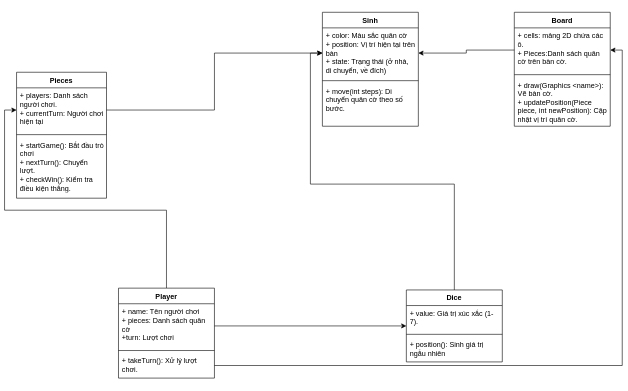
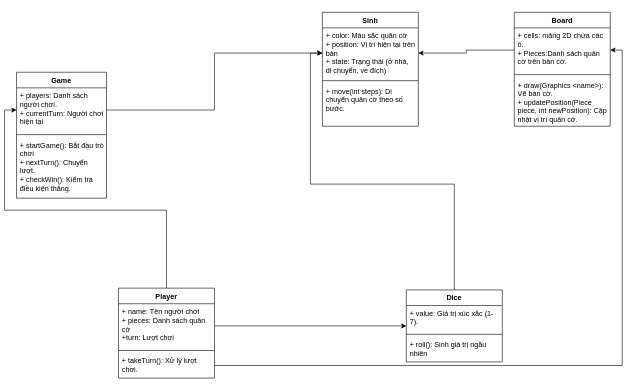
  <mxCell id="0" />
  <mxCell id="1" parent="0" />
  <mxCell id="2" value="Board" style="swimlane;fontStyle=1;align=center;verticalAlign=top;childLayout=stackLayout;horizontal=1;startSize=26;horizontalStack=0;resizeParent=1;resizeParentMax=0;resizeLast=0;collapsible=1;marginBottom=0;whiteSpace=wrap;html=1;" vertex="1" parent="1"><mxGeometry x="850" y="20" width="160" height="190" as="geometry" /></mxCell>
  <mxCell id="3" value="+ cells: mảng 2D chứa các ô.&lt;div&gt;+ Pieces:Danh sách quân cờ trên bàn cờ.&lt;/div&gt;" style="text;strokeColor=none;fillColor=none;align=left;verticalAlign=top;spacingLeft=4;spacingRight=4;overflow=hidden;rotatable=0;points=[[0,0.5],[1,0.5]];portConstraint=eastwest;whiteSpace=wrap;html=1;" vertex="1" parent="2"><mxGeometry y="26" width="160" height="74" as="geometry" /></mxCell>
  <mxCell id="4" value="" style="line;strokeWidth=1;fillColor=none;align=left;verticalAlign=middle;spacingTop=-1;spacingLeft=3;spacingRight=3;rotatable=0;labelPosition=right;points=[];portConstraint=eastwest;strokeColor=inherit;" vertex="1" parent="2"><mxGeometry y="100" width="160" height="8" as="geometry" /></mxCell>
  <mxCell id="5" value="+ draw(Graphics &amp;lt;name&amp;gt;): Vẽ bàn cờ.&lt;div&gt;+ updatePosition(Piece piece, int newPosition): Cập nhật vị trí quân cờ.&lt;/div&gt;" style="text;strokeColor=none;fillColor=none;align=left;verticalAlign=top;spacingLeft=4;spacingRight=4;overflow=hidden;rotatable=0;points=[[0,0.5],[1,0.5]];portConstraint=eastwest;whiteSpace=wrap;html=1;" vertex="1" parent="2"><mxGeometry y="108" width="160" height="82" as="geometry" /></mxCell>
  <mxCell id="6" value="Sinh" style="swimlane;fontStyle=1;align=center;verticalAlign=top;childLayout=stackLayout;horizontal=1;startSize=26;horizontalStack=0;resizeParent=1;resizeParentMax=0;resizeLast=0;collapsible=1;marginBottom=0;whiteSpace=wrap;html=1;" vertex="1" parent="1"><mxGeometry x="530" y="20" width="160" height="190" as="geometry" /></mxCell>
  <mxCell id="7" value="+ color: Màu sắc quân cờ&lt;div&gt;+ position: Vị trí hiện tại trên bàn&lt;/div&gt;&lt;div&gt;+ state: Trạng thái (ở nhà, di chuyển, về đích)&lt;/div&gt;" style="text;strokeColor=none;fillColor=none;align=left;verticalAlign=top;spacingLeft=4;spacingRight=4;overflow=hidden;rotatable=0;points=[[0,0.5],[1,0.5]];portConstraint=eastwest;whiteSpace=wrap;html=1;" vertex="1" parent="6"><mxGeometry y="26" width="160" height="84" as="geometry" /></mxCell>
  <mxCell id="8" value="" style="line;strokeWidth=1;fillColor=none;align=left;verticalAlign=middle;spacingTop=-1;spacingLeft=3;spacingRight=3;rotatable=0;labelPosition=right;points=[];portConstraint=eastwest;strokeColor=inherit;" vertex="1" parent="6"><mxGeometry y="110" width="160" height="8" as="geometry" /></mxCell>
  <mxCell id="9" value="+ move(int steps): Di chuyển quân cờ theo số bước." style="text;strokeColor=none;fillColor=none;align=left;verticalAlign=top;spacingLeft=4;spacingRight=4;overflow=hidden;rotatable=0;points=[[0,0.5],[1,0.5]];portConstraint=eastwest;whiteSpace=wrap;html=1;" vertex="1" parent="6"><mxGeometry y="118" width="160" height="72" as="geometry" /></mxCell>
  <mxCell id="10" style="edgeStyle=orthogonalEdgeStyle;rounded=0;orthogonalLoop=1;jettySize=auto;html=1;exitX=0.5;exitY=0;exitDx=0;exitDy=0;entryX=0;entryY=0.5;entryDx=0;entryDy=0;" edge="1" parent="1" source="11" target="21"><mxGeometry relative="1" as="geometry" /></mxCell>
  <mxCell id="11" value="Player" style="swimlane;fontStyle=1;align=center;verticalAlign=top;childLayout=stackLayout;horizontal=1;startSize=26;horizontalStack=0;resizeParent=1;resizeParentMax=0;resizeLast=0;collapsible=1;marginBottom=0;whiteSpace=wrap;html=1;" vertex="1" parent="1"><mxGeometry x="190" y="480" width="160" height="150" as="geometry" /></mxCell>
  <mxCell id="12" value="+ name: Tên người chơi&lt;div&gt;+ pieces: Danh sách quân cờ&lt;/div&gt;&lt;div&gt;+turn: Lượt chơi&lt;/div&gt;" style="text;strokeColor=none;fillColor=none;align=left;verticalAlign=top;spacingLeft=4;spacingRight=4;overflow=hidden;rotatable=0;points=[[0,0.5],[1,0.5]];portConstraint=eastwest;whiteSpace=wrap;html=1;" vertex="1" parent="11"><mxGeometry y="26" width="160" height="74" as="geometry" /></mxCell>
  <mxCell id="13" value="" style="line;strokeWidth=1;fillColor=none;align=left;verticalAlign=middle;spacingTop=-1;spacingLeft=3;spacingRight=3;rotatable=0;labelPosition=right;points=[];portConstraint=eastwest;strokeColor=inherit;" vertex="1" parent="11"><mxGeometry y="100" width="160" height="8" as="geometry" /></mxCell>
  <mxCell id="14" value="+ takeTurn(): Xử lý lượt chơi." style="text;strokeColor=none;fillColor=none;align=left;verticalAlign=top;spacingLeft=4;spacingRight=4;overflow=hidden;rotatable=0;points=[[0,0.5],[1,0.5]];portConstraint=eastwest;whiteSpace=wrap;html=1;" vertex="1" parent="11"><mxGeometry y="108" width="160" height="42" as="geometry" /></mxCell>
  <mxCell id="15" style="edgeStyle=orthogonalEdgeStyle;rounded=0;orthogonalLoop=1;jettySize=auto;html=1;exitX=0.5;exitY=0;exitDx=0;exitDy=0;entryX=0;entryY=0.5;entryDx=0;entryDy=0;" edge="1" parent="1" source="16" target="7"><mxGeometry relative="1" as="geometry" /></mxCell>
  <mxCell id="16" value="Dice" style="swimlane;fontStyle=1;align=center;verticalAlign=top;childLayout=stackLayout;horizontal=1;startSize=26;horizontalStack=0;resizeParent=1;resizeParentMax=0;resizeLast=0;collapsible=1;marginBottom=0;whiteSpace=wrap;html=1;" vertex="1" parent="1"><mxGeometry x="670" y="483" width="160" height="120" as="geometry" /></mxCell>
  <mxCell id="17" value="+ value: Giá trị xúc xắc (1-7)." style="text;strokeColor=none;fillColor=none;align=left;verticalAlign=top;spacingLeft=4;spacingRight=4;overflow=hidden;rotatable=0;points=[[0,0.5],[1,0.5]];portConstraint=eastwest;whiteSpace=wrap;html=1;" vertex="1" parent="16"><mxGeometry y="26" width="160" height="44" as="geometry" /></mxCell>
  <mxCell id="18" value="" style="line;strokeWidth=1;fillColor=none;align=left;verticalAlign=middle;spacingTop=-1;spacingLeft=3;spacingRight=3;rotatable=0;labelPosition=right;points=[];portConstraint=eastwest;strokeColor=inherit;" vertex="1" parent="16"><mxGeometry y="70" width="160" height="8" as="geometry" /></mxCell>
- <mxCell id="19" value="+ position(): Sinh giá trị ngẫu nhiên" style="text;strokeColor=none;fillColor=none;align=left;verticalAlign=top;spacingLeft=4;spacingRight=4;overflow=hidden;rotatable=0;points=[[0,0.5],[1,0.5]];portConstraint=eastwest;whiteSpace=wrap;html=1;" vertex="1" parent="16"><mxGeometry y="78" width="160" height="42" as="geometry" /></mxCell>
- <mxCell id="20" value="Pieces" style="swimlane;fontStyle=1;align=center;verticalAlign=top;childLayout=stackLayout;horizontal=1;startSize=26;horizontalStack=0;resizeParent=1;resizeParentMax=0;resizeLast=0;collapsible=1;marginBottom=0;whiteSpace=wrap;html=1;" vertex="1" parent="1"><mxGeometry x="20" y="120" width="150" height="210" as="geometry" /></mxCell>
+ <mxCell id="19" value="+ roll(): Sinh giá trị ngẫu nhiên" style="text;strokeColor=none;fillColor=none;align=left;verticalAlign=top;spacingLeft=4;spacingRight=4;overflow=hidden;rotatable=0;points=[[0,0.5],[1,0.5]];portConstraint=eastwest;whiteSpace=wrap;html=1;" vertex="1" parent="16"><mxGeometry y="78" width="160" height="42" as="geometry" /></mxCell>
+ <mxCell id="20" value="Game" style="swimlane;fontStyle=1;align=center;verticalAlign=top;childLayout=stackLayout;horizontal=1;startSize=26;horizontalStack=0;resizeParent=1;resizeParentMax=0;resizeLast=0;collapsible=1;marginBottom=0;whiteSpace=wrap;html=1;" vertex="1" parent="1"><mxGeometry x="20" y="120" width="150" height="210" as="geometry" /></mxCell>
  <mxCell id="21" value="+ players: Danh sách người chơi.&lt;div&gt;+ currentTurn: Người chơi hiện tại&lt;/div&gt;" style="text;strokeColor=none;fillColor=none;align=left;verticalAlign=top;spacingLeft=4;spacingRight=4;overflow=hidden;rotatable=0;points=[[0,0.5],[1,0.5]];portConstraint=eastwest;whiteSpace=wrap;html=1;" vertex="1" parent="20"><mxGeometry y="26" width="150" height="74" as="geometry" /></mxCell>
  <mxCell id="22" value="" style="line;strokeWidth=1;fillColor=none;align=left;verticalAlign=middle;spacingTop=-1;spacingLeft=3;spacingRight=3;rotatable=0;labelPosition=right;points=[];portConstraint=eastwest;strokeColor=inherit;" vertex="1" parent="20"><mxGeometry y="100" width="150" height="8" as="geometry" /></mxCell>
  <mxCell id="23" value="+ startGame(): Bắt đầu trò chơi&lt;div&gt;+ nextTurn(): Chuyển lượt.&lt;/div&gt;&lt;div&gt;+ checkWin(): Kiểm tra điều kiện thắng.&lt;/div&gt;" style="text;strokeColor=none;fillColor=none;align=left;verticalAlign=top;spacingLeft=4;spacingRight=4;overflow=hidden;rotatable=0;points=[[0,0.5],[1,0.5]];portConstraint=eastwest;whiteSpace=wrap;html=1;" vertex="1" parent="20"><mxGeometry y="108" width="150" height="102" as="geometry" /></mxCell>
  <mxCell id="24" style="edgeStyle=orthogonalEdgeStyle;rounded=0;orthogonalLoop=1;jettySize=auto;html=1;exitX=1;exitY=0.5;exitDx=0;exitDy=0;entryX=0;entryY=0.5;entryDx=0;entryDy=0;" edge="1" parent="1" source="12" target="16"><mxGeometry relative="1" as="geometry" /></mxCell>
  <mxCell id="25" style="edgeStyle=orthogonalEdgeStyle;rounded=0;orthogonalLoop=1;jettySize=auto;html=1;exitX=1;exitY=0.5;exitDx=0;exitDy=0;entryX=0;entryY=0.5;entryDx=0;entryDy=0;" edge="1" parent="1" source="21" target="7"><mxGeometry relative="1" as="geometry" /></mxCell>
  <mxCell id="26" style="edgeStyle=orthogonalEdgeStyle;rounded=0;orthogonalLoop=1;jettySize=auto;html=1;exitX=0;exitY=0.5;exitDx=0;exitDy=0;entryX=1;entryY=0.5;entryDx=0;entryDy=0;" edge="1" parent="1" source="3" target="7"><mxGeometry relative="1" as="geometry" /></mxCell>
  <mxCell id="27" style="edgeStyle=orthogonalEdgeStyle;rounded=0;orthogonalLoop=1;jettySize=auto;html=1;exitX=1;exitY=0.5;exitDx=0;exitDy=0;entryX=1;entryY=0.5;entryDx=0;entryDy=0;" edge="1" parent="1" source="14" target="3"><mxGeometry relative="1" as="geometry" /></mxCell>
